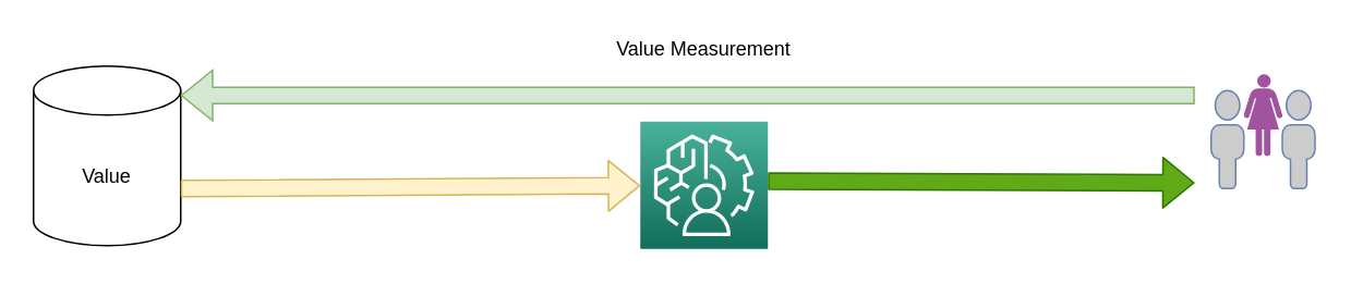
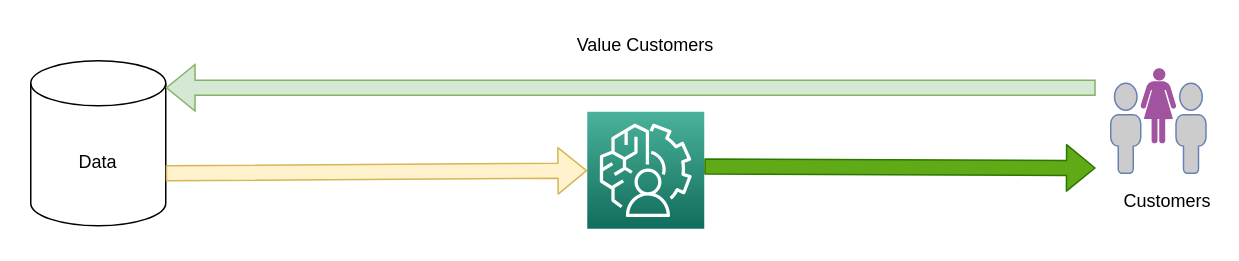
  <mxCell id="0" />
  <mxCell id="1" parent="0" />
- <mxCell id="2" value="Value" style="shape=cylinder3;whiteSpace=wrap;html=1;boundedLbl=1;backgroundOutline=1;size=15;" vertex="1" parent="1"><mxGeometry x="20" y="40" width="90" height="110" as="geometry" /></mxCell>
+ <mxCell id="2" value="Data" style="shape=cylinder3;whiteSpace=wrap;html=1;boundedLbl=1;backgroundOutline=1;size=15;" vertex="1" parent="1"><mxGeometry x="20" y="40" width="90" height="110" as="geometry" /></mxCell>
  <mxCell id="3" value="" style="group" vertex="1" connectable="0" parent="1"><mxGeometry x="740" y="45" width="63.5" height="99" as="geometry" /></mxCell>
+ <mxCell id="4" value="Customers" style="text;html=1;strokeColor=none;fillColor=none;align=center;verticalAlign=middle;whiteSpace=wrap;rounded=0;" vertex="1" parent="3"><mxGeometry x="18" y="79" width="40" height="20" as="geometry" /></mxCell>
  <mxCell id="5" value="" style="verticalLabelPosition=bottom;html=1;fillColor=#A153A0;verticalAlign=top;align=center;pointerEvents=1;shape=mxgraph.cisco_safe.design.actor_1;" vertex="1" parent="3"><mxGeometry x="20" width="23.5" height="50" as="geometry" /></mxCell>
  <mxCell id="6" value="" style="fontColor=#0066CC;verticalAlign=top;verticalLabelPosition=bottom;labelPosition=center;align=center;html=1;outlineConnect=0;fillColor=#CCCCCC;strokeColor=#6881B3;gradientColor=none;gradientDirection=north;strokeWidth=2;shape=mxgraph.networks.user_male;" vertex="1" parent="3"><mxGeometry x="43.5" y="10" width="20" height="60" as="geometry" /></mxCell>
  <mxCell id="7" value="" style="fontColor=#0066CC;verticalAlign=top;verticalLabelPosition=bottom;labelPosition=center;align=center;html=1;outlineConnect=0;fillColor=#CCCCCC;strokeColor=#6881B3;gradientColor=none;gradientDirection=north;strokeWidth=2;shape=mxgraph.networks.user_male;" vertex="1" parent="3"><mxGeometry y="10" width="20" height="60" as="geometry" /></mxCell>
- <mxCell id="8" value="Value Measurement" style="text;html=1;strokeColor=none;fillColor=none;align=center;verticalAlign=middle;whiteSpace=wrap;rounded=0;" vertex="1" parent="1"><mxGeometry x="355" y="20" width="150" height="20" as="geometry" /></mxCell>
+ <mxCell id="8" value="Value Customers" style="text;html=1;strokeColor=none;fillColor=none;align=center;verticalAlign=middle;whiteSpace=wrap;rounded=0;" vertex="1" parent="1"><mxGeometry x="355" y="20" width="150" height="20" as="geometry" /></mxCell>
  <mxCell id="9" value="" style="shape=flexArrow;endArrow=classic;html=1;rounded=0;fontSize=14;fillColor=#d5e8d4;strokeColor=#82b366;" edge="1" parent="1"><mxGeometry width="50" height="50" relative="1" as="geometry"><mxPoint x="730" y="58" as="sourcePoint" /><mxPoint x="110" y="58" as="targetPoint" /></mxGeometry></mxCell>
  <mxCell id="10" value="" style="group" vertex="1" connectable="0" parent="1"><mxGeometry x="391" y="56.5" width="339" height="78" as="geometry" /></mxCell>
  <mxCell id="11" value="" style="points=[[0,0,0],[0.25,0,0],[0.5,0,0],[0.75,0,0],[1,0,0],[0,1,0],[0.25,1,0],[0.5,1,0],[0.75,1,0],[1,1,0],[0,0.25,0],[0,0.5,0],[0,0.75,0],[1,0.25,0],[1,0.5,0],[1,0.75,0]];outlineConnect=0;fontColor=#232F3E;gradientColor=#4AB29A;gradientDirection=north;fillColor=#116D5B;strokeColor=#ffffff;dashed=0;verticalLabelPosition=bottom;verticalAlign=top;align=center;html=1;fontSize=12;fontStyle=0;aspect=fixed;shape=mxgraph.aws4.resourceIcon;resIcon=mxgraph.aws4.augmented_ai;" vertex="1" parent="10"><mxGeometry y="17.5" width="78" height="78" as="geometry" /></mxCell>
  <mxCell id="12" value="" style="shape=flexArrow;endArrow=classic;html=1;exitX=1;exitY=0.5;exitDx=0;exitDy=0;exitPerimeter=0;fillColor=#60a917;strokeColor=#2D7600;" edge="1" parent="10"><mxGeometry width="50" height="50" relative="1" as="geometry"><mxPoint x="78" y="54" as="sourcePoint" /><mxPoint x="339" y="55" as="targetPoint" /></mxGeometry></mxCell>
  <mxCell id="13" value="" style="shape=flexArrow;endArrow=classic;html=1;exitX=1;exitY=0;exitDx=0;exitDy=75;exitPerimeter=0;fillColor=#fff2cc;strokeColor=#d6b656;" edge="1" parent="1" source="2" target="11"><mxGeometry width="50" height="50" relative="1" as="geometry"><mxPoint x="90" y="115" as="sourcePoint" /><mxPoint x="432" y="111" as="targetPoint" /></mxGeometry></mxCell>
